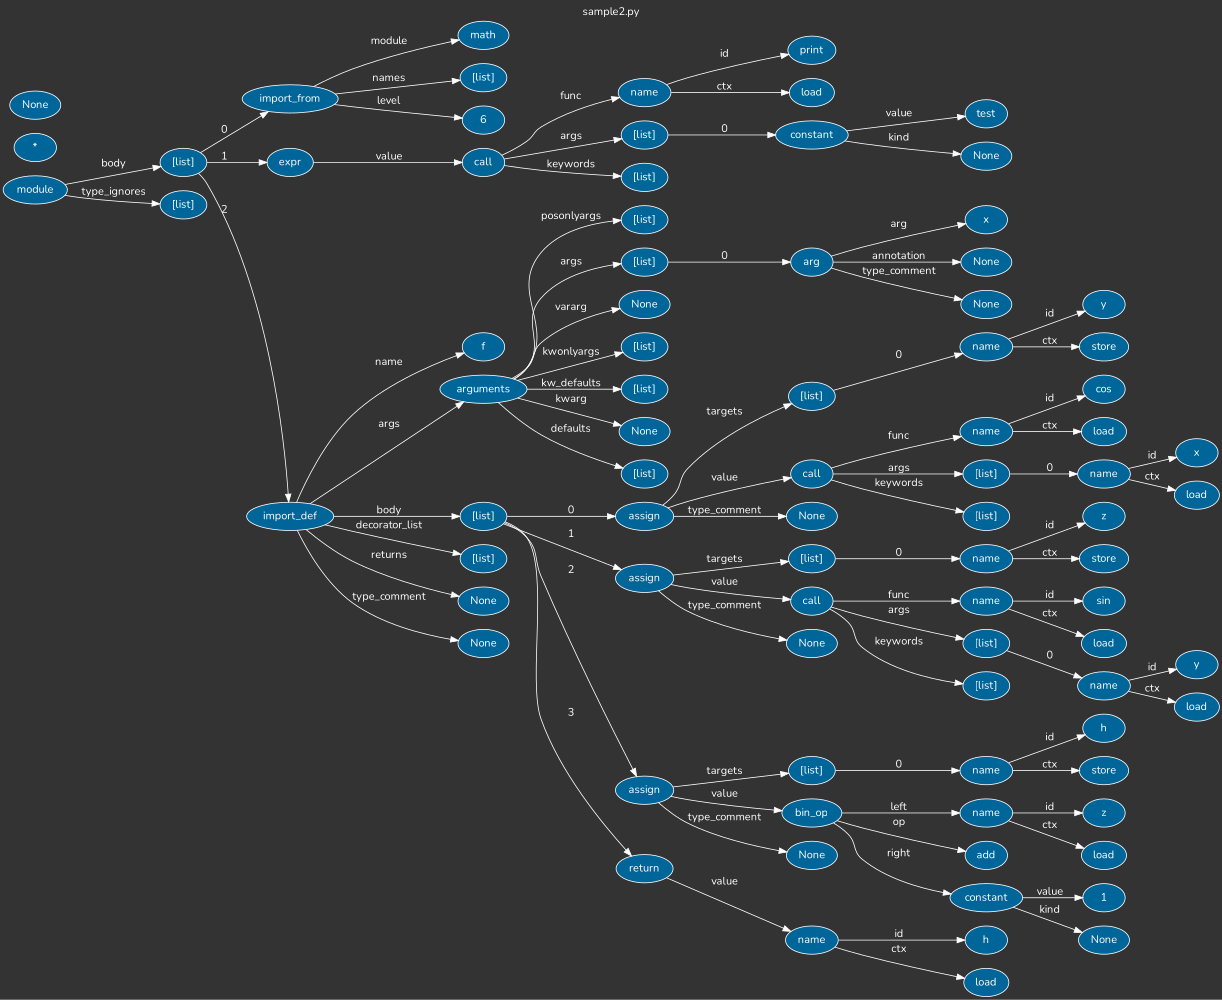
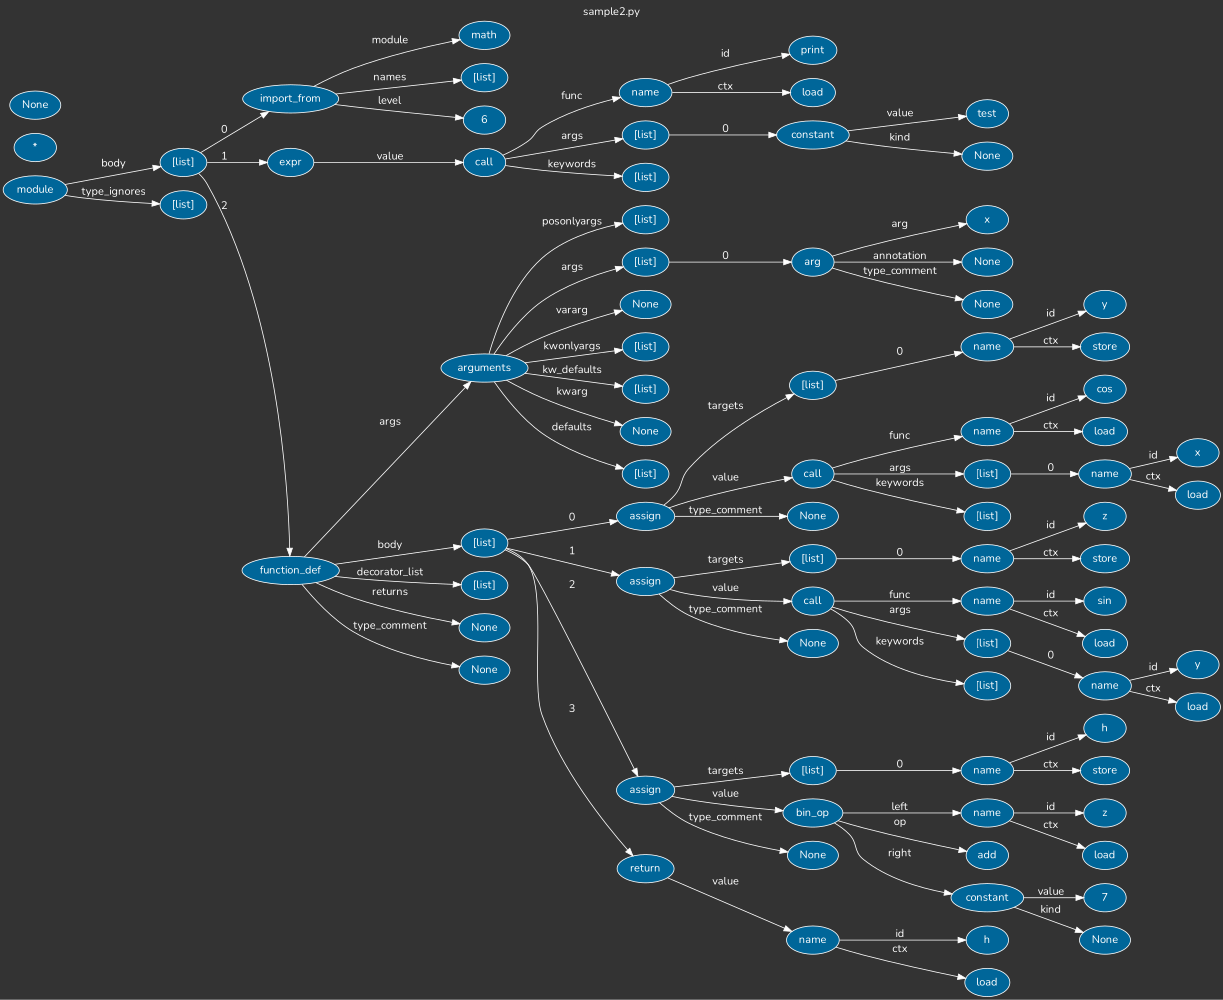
  digraph {
    bgcolor="#333333"
    fontcolor=white
    fontname=Nunito
    label="sample2.py"
    labelloc=t
    rankdir=LR
    node [color=white fillcolor="#006699" fontcolor=white fontname=Nunito style=filled]
    edge [color=white fontcolor=white fontname=Nunito]
    n1 [label=module]
    n2 [label="[list]"]
    n3 [label="[list]"]
    n4 [label=import_from]
    n5 [label=expr]
-   n6 [label=import_def]
+   n6 [label=function_def]
    n7 [label=math]
    n8 [label="[list]"]
    n9 [label=6]
    n10 [label=call]
-   n11 [label=f]
    n12 [label=arguments]
    n13 [label="[list]"]
    n14 [label="[list]"]
    n15 [label=None]
    n16 [label=None]
    n17 [label="*"]
    n18 [label=None]
    n19 [label=name]
    n20 [label="[list]"]
    n21 [label="[list]"]
    n22 [label=print]
    n23 [label=load]
    n24 [label=constant]
    n25 [label=test]
    n26 [label=None]
    n27 [label="[list]"]
    n28 [label="[list]"]
    n29 [label=None]
    n30 [label="[list]"]
    n31 [label="[list]"]
    n32 [label=None]
    n33 [label="[list]"]
    n34 [label=assign]
    n35 [label=assign]
    n36 [label=assign]
    n37 [label=return]
    n38 [label=arg]
    n39 [label=x]
    n40 [label=None]
    n41 [label=None]
    n42 [label="[list]"]
    n43 [label=call]
    n44 [label=None]
    n45 [label="[list]"]
    n46 [label=call]
    n47 [label=None]
    n48 [label="[list]"]
    n49 [label=bin_op]
    n50 [label=None]
    n51 [label=name]
    n52 [label=name]
    n53 [label=name]
    n54 [label="[list]"]
    n55 [label="[list]"]
    n56 [label=y]
    n57 [label=store]
    n58 [label=cos]
    n59 [label=load]
    n60 [label=name]
    n61 [label=x]
    n62 [label=load]
    n63 [label=name]
    n64 [label=name]
    n65 [label="[list]"]
    n66 [label="[list]"]
    n67 [label=z]
    n68 [label=store]
    n69 [label=sin]
    n70 [label=load]
    n71 [label=name]
    n72 [label=y]
    n73 [label=load]
    n74 [label=name]
    n75 [label=name]
    n76 [label=add]
    n77 [label=constant]
    n78 [label=h]
    n79 [label=store]
    n80 [label=z]
    n81 [label=load]
-   n82 [label=1]
+   n82 [label=7]
    n83 [label=None]
    n84 [label=h]
    n85 [label=load]
    n1 -> n2 [label=body]
    n1 -> n3 [label=type_ignores]
    n2 -> n4 [label=0]
    n2 -> n5 [label=1]
    n2 -> n6 [label=2]
    n4 -> n7 [label=module]
    n4 -> n8 [label=names]
    n4 -> n9 [label=level]
    n5 -> n10 [label=value]
-   n6 -> n11 [label=name]
    n6 -> n12 [label=args]
    n6 -> n13 [label=body]
    n6 -> n14 [label=decorator_list]
    n6 -> n15 [label=returns]
    n6 -> n16 [label=type_comment]
    n10 -> n19 [label=func]
    n10 -> n20 [label=args]
    n10 -> n21 [label=keywords]
    n12 -> n27 [label=posonlyargs]
    n12 -> n28 [label=args]
    n12 -> n29 [label=vararg]
    n12 -> n30 [label=kwonlyargs]
    n12 -> n31 [label=kw_defaults]
    n12 -> n32 [label=kwarg]
    n12 -> n33 [label=defaults]
    n13 -> n34 [label=0]
    n13 -> n35 [label=1]
    n13 -> n36 [label=2]
    n13 -> n37 [label=3]
    n19 -> n22 [label=id]
    n19 -> n23 [label=ctx]
    n20 -> n24 [label=0]
    n24 -> n25 [label=value]
    n24 -> n26 [label=kind]
    n28 -> n38 [label=0]
    n34 -> n42 [label=targets]
    n34 -> n43 [label=value]
    n34 -> n44 [label=type_comment]
    n35 -> n45 [label=targets]
    n35 -> n46 [label=value]
    n35 -> n47 [label=type_comment]
    n36 -> n48 [label=targets]
    n36 -> n49 [label=value]
    n36 -> n50 [label=type_comment]
    n37 -> n51 [label=value]
    n38 -> n39 [label=arg]
    n38 -> n40 [label=annotation]
    n38 -> n41 [label=type_comment]
    n42 -> n52 [label=0]
    n43 -> n53 [label=func]
    n43 -> n54 [label=args]
    n43 -> n55 [label=keywords]
    n45 -> n63 [label=0]
    n46 -> n64 [label=func]
    n46 -> n65 [label=args]
    n46 -> n66 [label=keywords]
    n48 -> n74 [label=0]
    n49 -> n75 [label=left]
    n49 -> n76 [label=op]
    n49 -> n77 [label=right]
    n51 -> n84 [label=id]
    n51 -> n85 [label=ctx]
    n52 -> n56 [label=id]
    n52 -> n57 [label=ctx]
    n53 -> n58 [label=id]
    n53 -> n59 [label=ctx]
    n54 -> n60 [label=0]
    n60 -> n61 [label=id]
    n60 -> n62 [label=ctx]
    n63 -> n67 [label=id]
    n63 -> n68 [label=ctx]
    n64 -> n69 [label=id]
    n64 -> n70 [label=ctx]
    n65 -> n71 [label=0]
    n71 -> n72 [label=id]
    n71 -> n73 [label=ctx]
    n74 -> n78 [label=id]
    n74 -> n79 [label=ctx]
    n75 -> n80 [label=id]
    n75 -> n81 [label=ctx]
    n77 -> n82 [label=value]
    n77 -> n83 [label=kind]
  }
